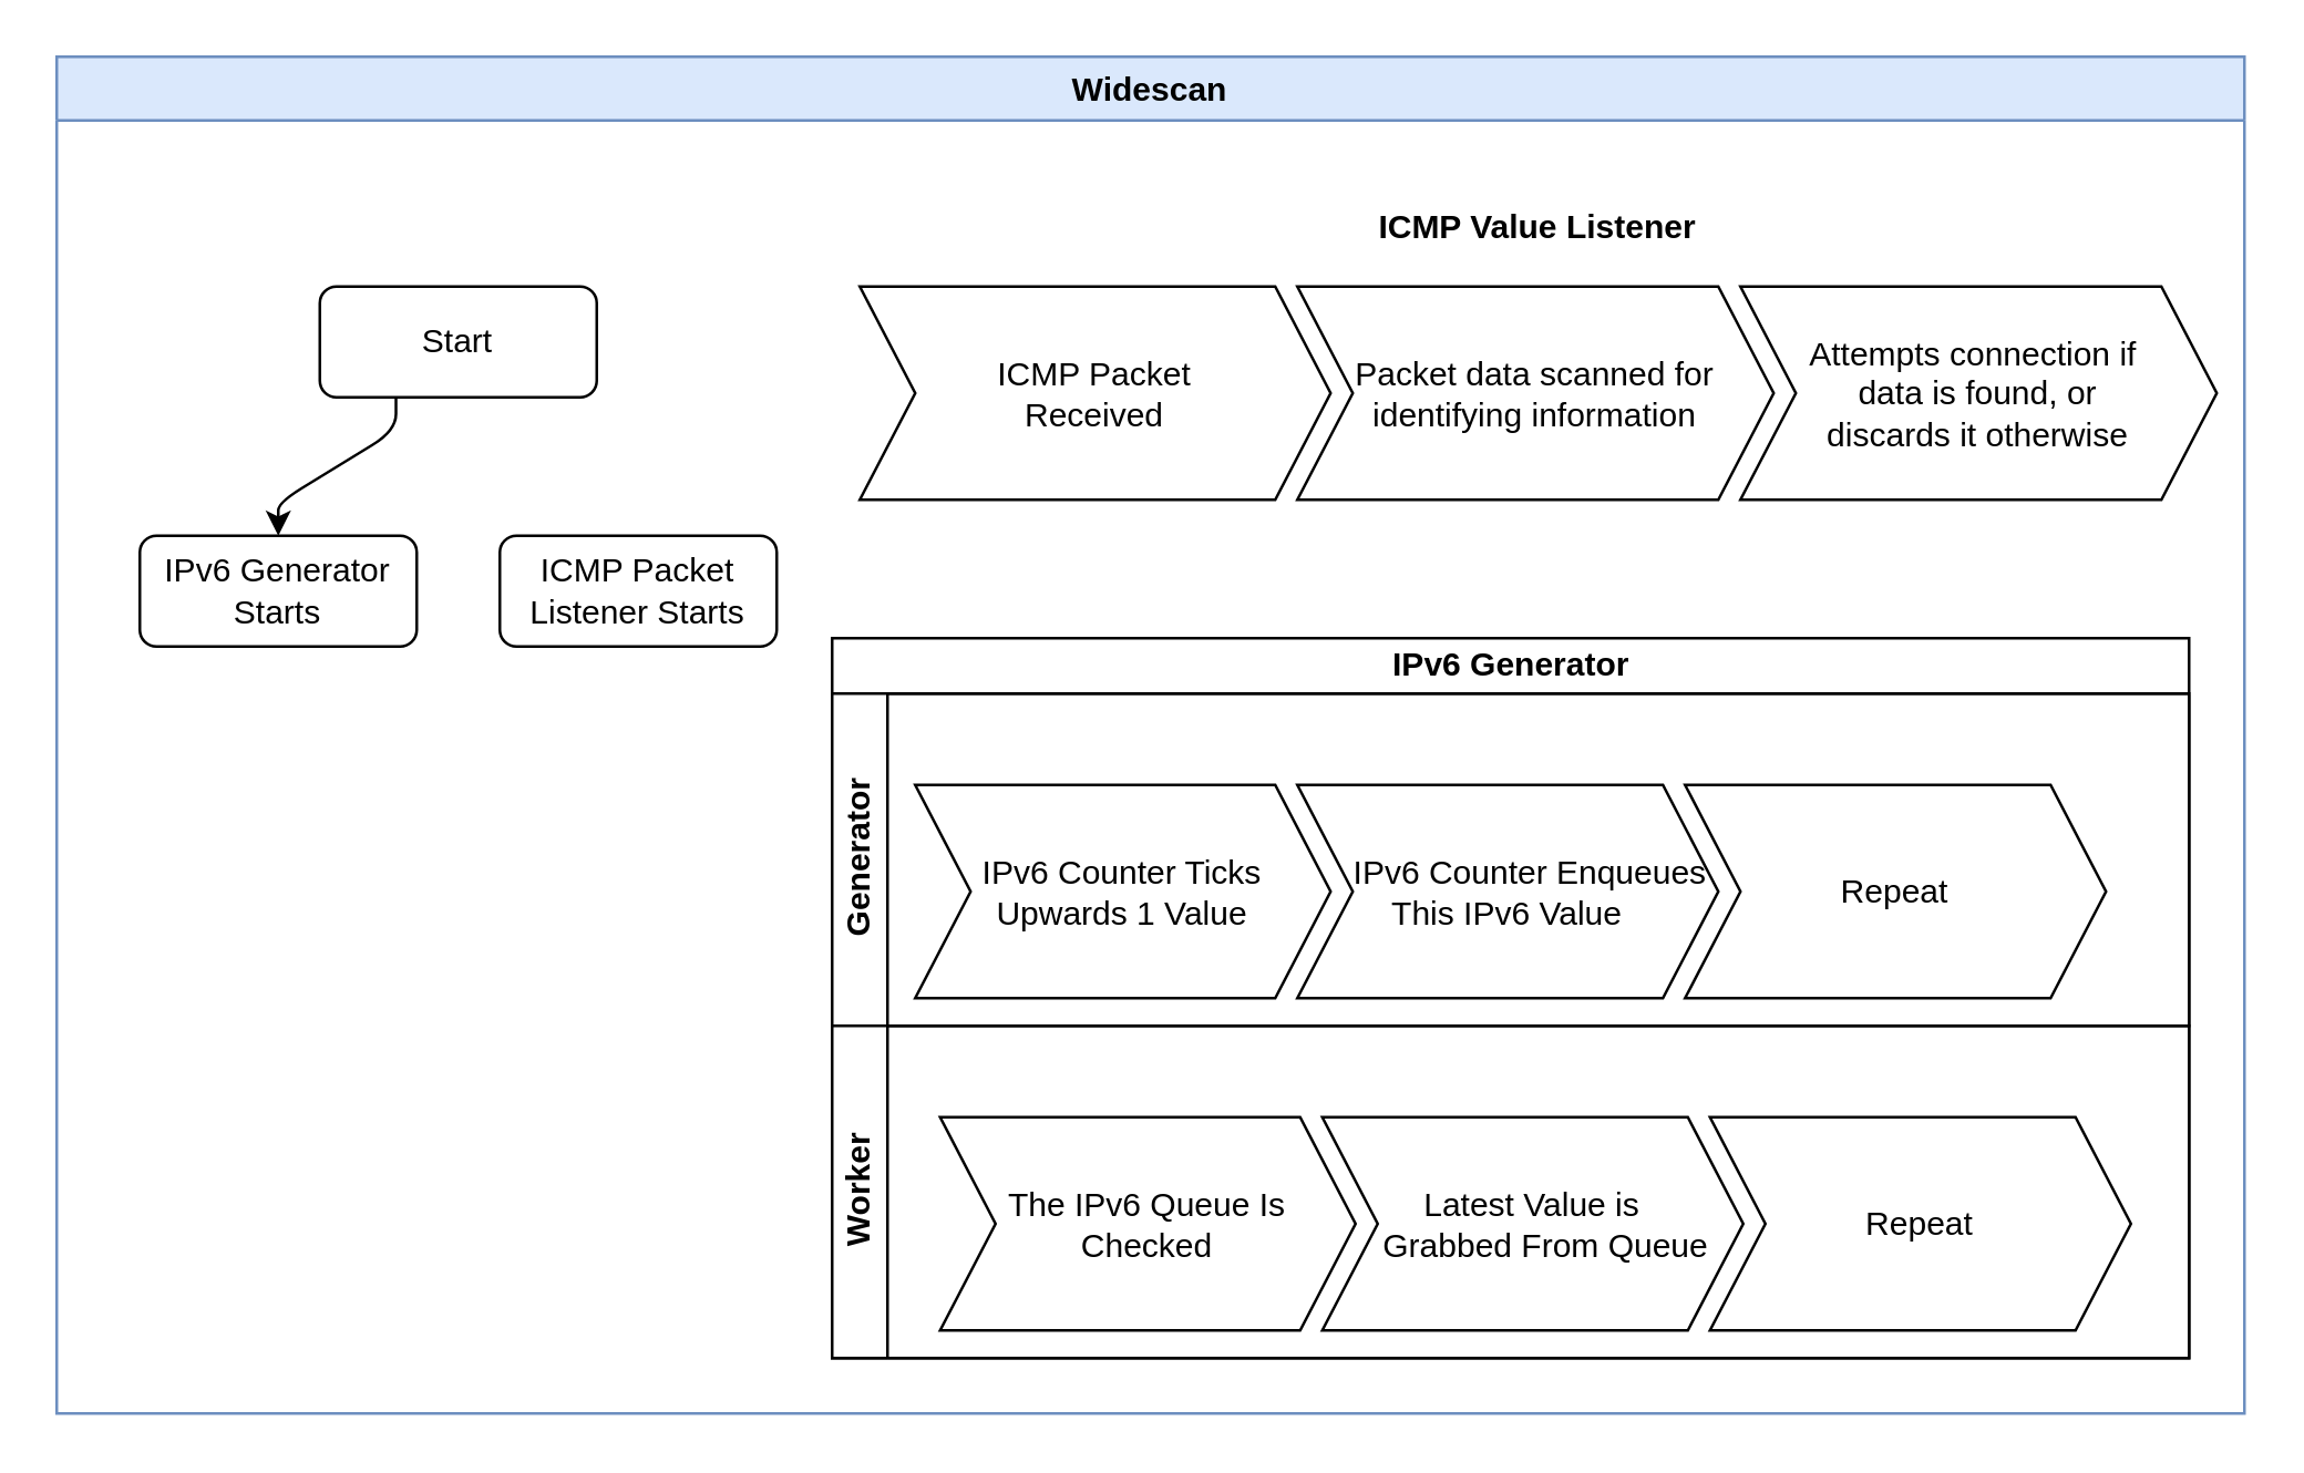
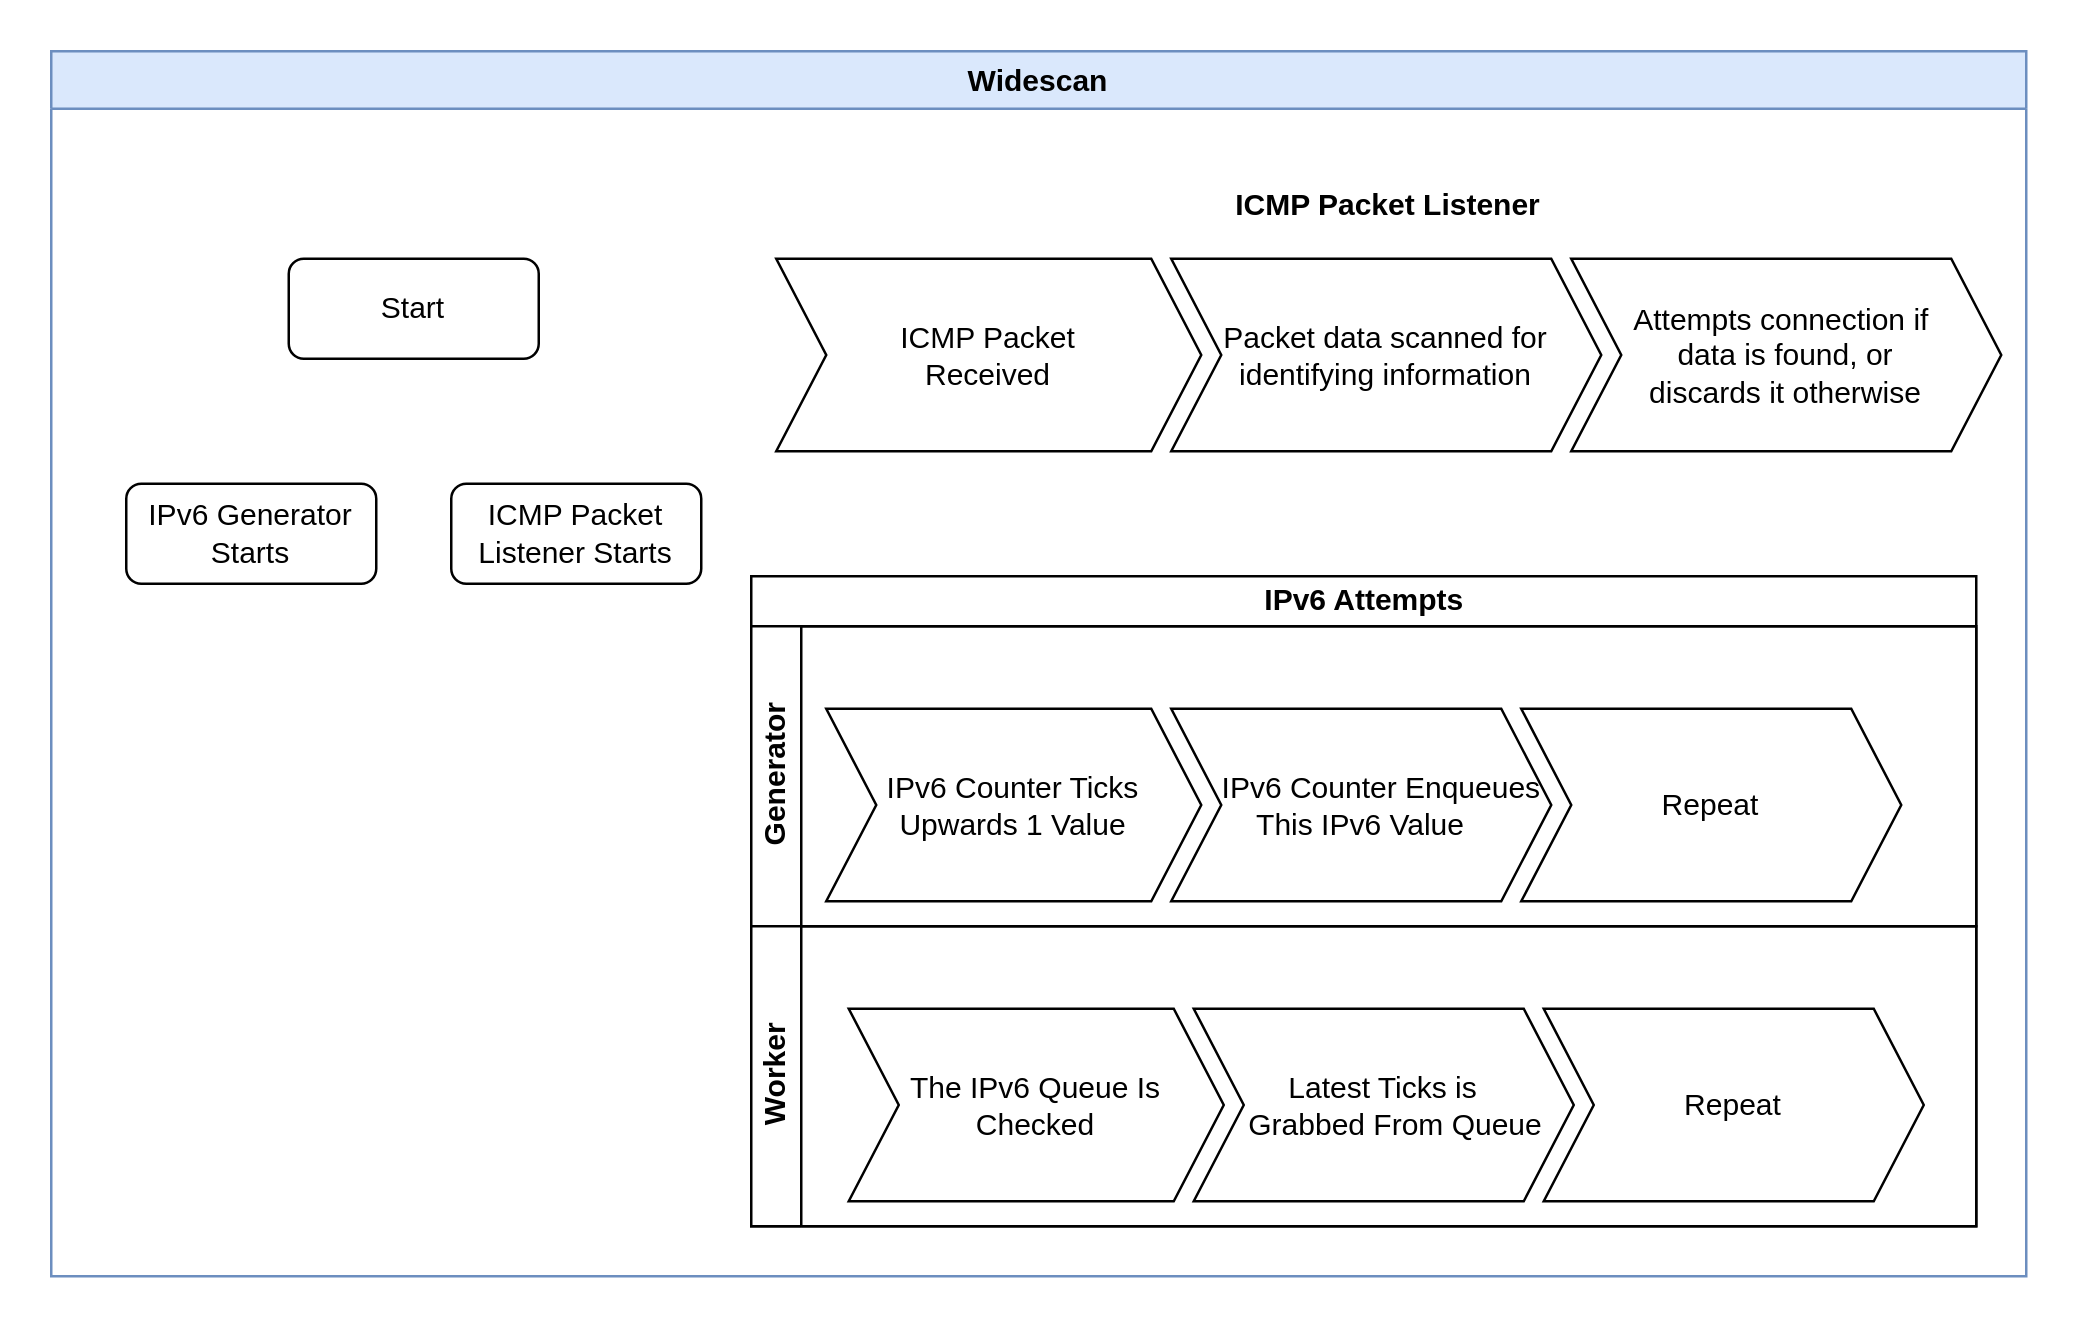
  <mxCell id="0" />
  <mxCell id="1" parent="0" />
- <mxCell id="2" value="IPv6 Generator" style="swimlane;childLayout=stackLayout;resizeParent=1;resizeParentMax=0;horizontal=1;startSize=20;horizontalStack=0;html=1;" vertex="1" parent="1"><mxGeometry x="300" y="230" width="490" height="260" as="geometry" /></mxCell>
+ <mxCell id="2" value="IPv6 Attempts" style="swimlane;childLayout=stackLayout;resizeParent=1;resizeParentMax=0;horizontal=1;startSize=20;horizontalStack=0;html=1;" vertex="1" parent="1"><mxGeometry x="300" y="230" width="490" height="260" as="geometry" /></mxCell>
  <mxCell id="3" value="Generator" style="swimlane;startSize=20;horizontal=0;html=1;" vertex="1" parent="2"><mxGeometry y="20" width="490" height="120" as="geometry" /></mxCell>
  <mxCell id="4" value="" style="swimlane;childLayout=stackLayout;horizontal=1;fillColor=none;horizontalStack=1;resizeParent=1;resizeParentMax=0;resizeLast=0;collapsible=0;strokeColor=none;stackBorder=10;stackSpacing=-12;resizable=1;align=center;points=[];whiteSpace=wrap;html=1;" vertex="1" parent="3"><mxGeometry x="20" width="450" height="120" as="geometry" /></mxCell>
  <mxCell id="5" value="&lt;div&gt;IPv6 Counter Ticks&lt;/div&gt;&lt;div&gt;Upwards 1 Value&lt;br&gt;&lt;/div&gt;" style="shape=step;perimeter=stepPerimeter;fixedSize=1;points=[];whiteSpace=wrap;html=1;" vertex="1" parent="4"><mxGeometry x="10" y="33" width="150" height="77" as="geometry" /></mxCell>
  <mxCell id="6" value="&lt;div&gt;&amp;nbsp;&amp;nbsp;&amp;nbsp;&amp;nbsp; IPv6 Counter Enqueues&lt;/div&gt;&lt;div&gt;This IPv6 Value&lt;br&gt;&lt;/div&gt;" style="shape=step;perimeter=stepPerimeter;fixedSize=1;points=[];whiteSpace=wrap;html=1;" vertex="1" parent="4"><mxGeometry x="148" y="33" width="152" height="77" as="geometry" /></mxCell>
  <mxCell id="7" value="Repeat" style="shape=step;perimeter=stepPerimeter;fixedSize=1;points=[];whiteSpace=wrap;html=1;" vertex="1" parent="4"><mxGeometry x="288" y="33" width="152" height="77" as="geometry" /></mxCell>
  <mxCell id="8" value="Worker" style="swimlane;startSize=20;horizontal=0;html=1;" vertex="1" parent="2"><mxGeometry y="140" width="490" height="120" as="geometry" /></mxCell>
  <mxCell id="9" value="" style="swimlane;childLayout=stackLayout;horizontal=1;fillColor=none;horizontalStack=1;resizeParent=1;resizeParentMax=0;resizeLast=0;collapsible=0;strokeColor=none;stackBorder=10;stackSpacing=-12;resizable=1;align=center;points=[];whiteSpace=wrap;html=1;" vertex="1" parent="8"><mxGeometry x="29" width="450" height="120" as="geometry" /></mxCell>
  <mxCell id="10" value="&lt;div&gt;The IPv6 Queue Is&lt;/div&gt;&lt;div&gt;Checked&lt;br&gt;&lt;/div&gt;" style="shape=step;perimeter=stepPerimeter;fixedSize=1;points=[];whiteSpace=wrap;html=1;" vertex="1" parent="9"><mxGeometry x="10" y="33" width="150" height="77" as="geometry" /></mxCell>
- <mxCell id="11" value="&lt;div&gt;Latest Value is &lt;br&gt;&lt;/div&gt;&lt;div&gt;&amp;nbsp;&amp;nbsp; Grabbed From Queue&lt;br&gt;&lt;/div&gt;" style="shape=step;perimeter=stepPerimeter;fixedSize=1;points=[];whiteSpace=wrap;html=1;" vertex="1" parent="9"><mxGeometry x="148" y="33" width="152" height="77" as="geometry" /></mxCell>
+ <mxCell id="11" value="&lt;div&gt;Latest Ticks is &lt;br&gt;&lt;/div&gt;&lt;div&gt;&amp;nbsp;&amp;nbsp; Grabbed From Queue&lt;br&gt;&lt;/div&gt;" style="shape=step;perimeter=stepPerimeter;fixedSize=1;points=[];whiteSpace=wrap;html=1;" vertex="1" parent="9"><mxGeometry x="148" y="33" width="152" height="77" as="geometry" /></mxCell>
  <mxCell id="12" value="Repeat" style="shape=step;perimeter=stepPerimeter;fixedSize=1;points=[];whiteSpace=wrap;html=1;" vertex="1" parent="9"><mxGeometry x="288" y="33" width="152" height="77" as="geometry" /></mxCell>
- <mxCell id="13" value="ICMP Value Listener" style="swimlane;childLayout=stackLayout;horizontal=1;fillColor=none;horizontalStack=1;resizeParent=1;resizeParentMax=0;resizeLast=0;collapsible=0;strokeColor=none;stackBorder=10;stackSpacing=-12;resizable=1;align=center;points=[];whiteSpace=wrap;html=1;startSize=23;" vertex="1" parent="1"><mxGeometry x="300" y="70" width="510" height="120" as="geometry" /></mxCell>
+ <mxCell id="13" value="ICMP Packet Listener" style="swimlane;childLayout=stackLayout;horizontal=1;fillColor=none;horizontalStack=1;resizeParent=1;resizeParentMax=0;resizeLast=0;collapsible=0;strokeColor=none;stackBorder=10;stackSpacing=-12;resizable=1;align=center;points=[];whiteSpace=wrap;html=1;startSize=23;" vertex="1" parent="1"><mxGeometry x="300" y="70" width="510" height="120" as="geometry" /></mxCell>
  <mxCell id="14" value="&lt;div&gt;ICMP Packet&lt;/div&gt;&lt;div&gt;Received&lt;br&gt;&lt;/div&gt;" style="shape=step;perimeter=stepPerimeter;fixedSize=1;points=[];whiteSpace=wrap;html=1;" vertex="1" parent="13"><mxGeometry x="10" y="33" width="170" height="77" as="geometry" /></mxCell>
  <mxCell id="15" value="Packet data scanned for identifying information" style="shape=step;perimeter=stepPerimeter;fixedSize=1;points=[];whiteSpace=wrap;html=1;" vertex="1" parent="13"><mxGeometry x="168" y="33" width="172" height="77" as="geometry" /></mxCell>
  <mxCell id="16" value="&lt;div&gt;Attempts connection if&amp;nbsp;&lt;/div&gt;&lt;div&gt;data is found, or&lt;/div&gt;&lt;div&gt;discards it otherwise&lt;br&gt;&lt;/div&gt;" style="shape=step;perimeter=stepPerimeter;fixedSize=1;points=[];whiteSpace=wrap;html=1;" vertex="1" parent="13"><mxGeometry x="328" y="33" width="172" height="77" as="geometry" /></mxCell>
  <mxCell id="17" value="Widescan" style="swimlane;fillColor=#dae8fc;strokeColor=#6c8ebf;gradientColor=none;labelBackgroundColor=none;" vertex="1" parent="1"><mxGeometry x="20" y="20" width="790" height="490" as="geometry" /></mxCell>
  <mxCell id="18" value="Start" style="whiteSpace=wrap;html=1;rounded=1;" vertex="1" parent="17"><mxGeometry x="95" y="83" width="100" height="40" as="geometry" /></mxCell>
  <mxCell id="19" value="IPv6 Generator Starts" style="whiteSpace=wrap;html=1;rounded=1;" vertex="1" parent="17"><mxGeometry x="30" y="173" width="100" height="40" as="geometry" /></mxCell>
- <mxCell id="20" value="" style="html=1;rounded=1;curved=0;sourcePerimeterSpacing=0;targetPerimeterSpacing=0;startSize=6;endSize=6;noEdgeStyle=1;orthogonal=1;" edge="1" parent="17" source="18" target="19"><mxGeometry relative="1" as="geometry"><Array as="points"><mxPoint x="122.5" y="135" /><mxPoint x="80" y="161" /></Array></mxGeometry></mxCell>
  <mxCell id="21" value="ICMP Packet Listener Starts" style="whiteSpace=wrap;html=1;rounded=1;" vertex="1" parent="17"><mxGeometry x="160" y="173" width="100" height="40" as="geometry" /></mxCell>
